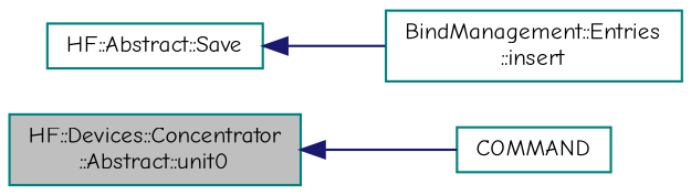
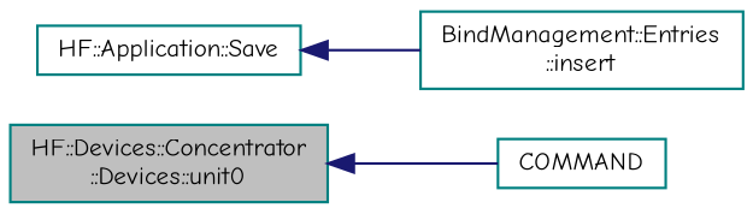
  digraph {
    fontname="Comic Neue"
    rankdir=LR
    node [color=teal fillcolor=white fontname="Comic Neue" fontsize=10 shape=record style=filled]
    edge [color=midnightblue dir=back fontname="Comic Neue" fontsize=10 labelfontname=Helvetica labelfontsize=10 style=solid]
-   n1 [fillcolor=grey75 fontcolor=black height=0.2 label="HF::Devices::Concentrator\l::Abstract::unit0" width=0.4]
+   n1 [fillcolor=grey75 fontcolor=black height=0.2 label="HF::Devices::Concentrator\l::Devices::unit0" width=0.4]
    n2 [height=0.2 label=COMMAND width=0.4]
-   n3 [height=0.2 label="HF::Abstract::Save" width=0.4]
+   n3 [height=0.2 label="HF::Application::Save" width=0.4]
    n4 [height=0.2 label="BindManagement::Entries\l::insert" width=0.4]
    n1 -> n2
    n3 -> n4
  }
